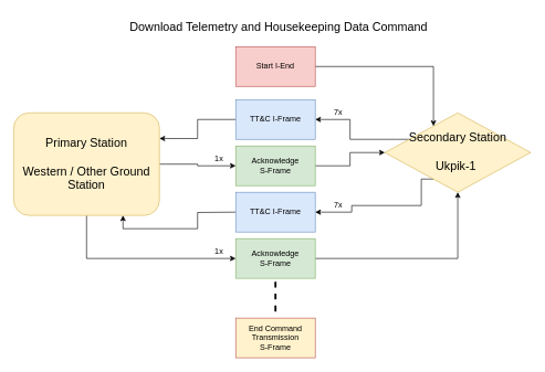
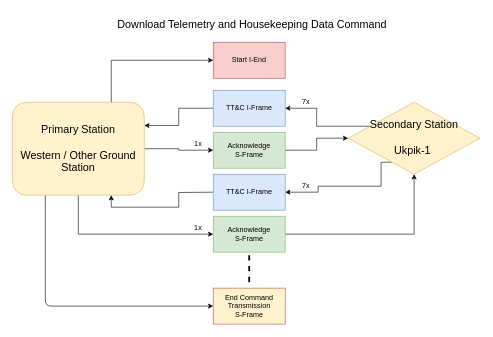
  <mxCell id="0" />
  <mxCell id="1" parent="0" />
+ <mxCell id="2" style="edgeStyle=orthogonalEdgeStyle;rounded=0;orthogonalLoop=1;jettySize=auto;html=1;entryX=0;entryY=0.5;entryDx=0;entryDy=0;exitX=0.75;exitY=0;exitDx=0;exitDy=0;" parent="1" source="6" target="11" edge="1"><mxGeometry relative="1" as="geometry" /></mxCell>
  <mxCell id="3" style="edgeStyle=orthogonalEdgeStyle;rounded=0;orthogonalLoop=1;jettySize=auto;html=1;entryX=0;entryY=0.5;entryDx=0;entryDy=0;" parent="1" source="6" target="15" edge="1"><mxGeometry relative="1" as="geometry" /></mxCell>
  <mxCell id="4" style="edgeStyle=orthogonalEdgeStyle;rounded=0;orthogonalLoop=1;jettySize=auto;html=1;entryX=0;entryY=0.5;entryDx=0;entryDy=0;exitX=0.5;exitY=1;exitDx=0;exitDy=0;" parent="1" source="6" target="18" edge="1"><mxGeometry relative="1" as="geometry" /></mxCell>
+ <mxCell id="5" style="edgeStyle=orthogonalEdgeStyle;rounded=1;orthogonalLoop=1;jettySize=auto;html=1;exitX=0.25;exitY=1;exitDx=0;exitDy=0;entryX=0;entryY=0.5;entryDx=0;entryDy=0;strokeWidth=1;" parent="1" source="6" target="20" edge="1"><mxGeometry relative="1" as="geometry" /></mxCell>
  <mxCell id="6" value="&lt;font style=&quot;font-size: 18px&quot;&gt;Primary Station&lt;br&gt;&lt;br&gt;Western / Other Ground Station&lt;/font&gt;" style="rounded=1;whiteSpace=wrap;html=1;fillColor=#fff2cc;strokeColor=#d6b656;" parent="1" vertex="1"><mxGeometry x="20" y="170" width="220" height="155" as="geometry" /></mxCell>
  <mxCell id="7" style="edgeStyle=orthogonalEdgeStyle;rounded=0;orthogonalLoop=1;jettySize=auto;html=1;exitX=0;exitY=0.25;exitDx=0;exitDy=0;entryX=1;entryY=0.5;entryDx=0;entryDy=0;" parent="1" source="9" target="13" edge="1"><mxGeometry relative="1" as="geometry" /></mxCell>
  <mxCell id="8" style="edgeStyle=orthogonalEdgeStyle;rounded=0;orthogonalLoop=1;jettySize=auto;html=1;exitX=0.25;exitY=1;exitDx=0;exitDy=0;entryX=1;entryY=0.5;entryDx=0;entryDy=0;" parent="1" source="9" target="26" edge="1"><mxGeometry relative="1" as="geometry"><mxPoint x="480" y="320" as="targetPoint" /><Array as="points"><mxPoint x="635" y="310" /><mxPoint x="530" y="310" /><mxPoint x="530" y="320" /></Array></mxGeometry></mxCell>
  <mxCell id="9" value="&lt;font style=&quot;font-size: 18px&quot;&gt;Secondary Station&lt;br&gt;&lt;br&gt;Ukpik-1&amp;nbsp;&lt;/font&gt;" style="rhombus;whiteSpace=wrap;html=1;fillColor=#fff2cc;strokeColor=#d6b656;" parent="1" vertex="1"><mxGeometry x="580" y="170" width="220" height="120" as="geometry" /></mxCell>
- <mxCell id="10" style="edgeStyle=orthogonalEdgeStyle;rounded=0;orthogonalLoop=1;jettySize=auto;html=1;entryX=0.25;entryY=0;entryDx=0;entryDy=0;" parent="1" source="11" target="9" edge="1"><mxGeometry relative="1" as="geometry" /></mxCell>
  <mxCell id="11" value="Start I-End" style="rounded=0;whiteSpace=wrap;html=1;fillColor=#f8cecc;strokeColor=#b85450;" parent="1" vertex="1"><mxGeometry x="355" y="70" width="120" height="60" as="geometry" /></mxCell>
  <mxCell id="12" style="edgeStyle=orthogonalEdgeStyle;rounded=0;orthogonalLoop=1;jettySize=auto;html=1;entryX=1;entryY=0.25;entryDx=0;entryDy=0;" parent="1" source="13" target="6" edge="1"><mxGeometry relative="1" as="geometry" /></mxCell>
  <mxCell id="13" value="TT&amp;amp;C I-Frame" style="rounded=0;whiteSpace=wrap;html=1;fillColor=#dae8fc;strokeColor=#6c8ebf;" parent="1" vertex="1"><mxGeometry x="355" y="150" width="120" height="60" as="geometry" /></mxCell>
  <mxCell id="14" style="edgeStyle=orthogonalEdgeStyle;rounded=0;orthogonalLoop=1;jettySize=auto;html=1;exitX=1;exitY=0.5;exitDx=0;exitDy=0;entryX=0;entryY=0.5;entryDx=0;entryDy=0;" parent="1" source="15" target="9" edge="1"><mxGeometry relative="1" as="geometry" /></mxCell>
  <mxCell id="15" value="Acknowledge&lt;br&gt;S-Frame" style="rounded=0;whiteSpace=wrap;html=1;fillColor=#d5e8d4;strokeColor=#82b366;" parent="1" vertex="1"><mxGeometry x="355" y="220" width="120" height="60" as="geometry" /></mxCell>
  <mxCell id="16" style="edgeStyle=orthogonalEdgeStyle;rounded=0;orthogonalLoop=1;jettySize=auto;html=1;entryX=0.75;entryY=1;entryDx=0;entryDy=0;" parent="1" target="6" edge="1"><mxGeometry relative="1" as="geometry"><mxPoint x="355" y="320" as="sourcePoint" /></mxGeometry></mxCell>
  <mxCell id="17" style="edgeStyle=orthogonalEdgeStyle;rounded=0;orthogonalLoop=1;jettySize=auto;html=1;" parent="1" source="18" target="9" edge="1"><mxGeometry relative="1" as="geometry" /></mxCell>
  <mxCell id="18" value="Acknowledge&lt;br&gt;S-Frame" style="rounded=0;whiteSpace=wrap;html=1;fillColor=#d5e8d4;strokeColor=#82b366;" parent="1" vertex="1"><mxGeometry x="355" y="360" width="120" height="60" as="geometry" /></mxCell>
  <mxCell id="19" value="" style="endArrow=none;dashed=1;html=1;strokeWidth=3;rounded=1;" parent="1" edge="1"><mxGeometry width="50" height="50" relative="1" as="geometry"><mxPoint x="415" y="470" as="sourcePoint" /><mxPoint x="415" y="420" as="targetPoint" /></mxGeometry></mxCell>
  <mxCell id="20" value="End Command Transmission &lt;br&gt;S-Frame" style="rounded=0;whiteSpace=wrap;html=1;fillColor=#fff2cc;strokeColor=#b85450;" parent="1" vertex="1"><mxGeometry x="355" y="480" width="120" height="60" as="geometry" /></mxCell>
  <mxCell id="21" value="&lt;span style=&quot;font-size: 18px&quot;&gt;Download Telemetry and Housekeeping Data Command&lt;/span&gt;" style="text;html=1;strokeColor=none;fillColor=none;align=center;verticalAlign=middle;whiteSpace=wrap;rounded=0;" parent="1" vertex="1"><mxGeometry x="188" y="20" width="464" height="40" as="geometry" /></mxCell>
  <mxCell id="22" value="7x" style="text;html=1;strokeColor=none;fillColor=none;align=center;verticalAlign=middle;whiteSpace=wrap;rounded=0;" parent="1" vertex="1"><mxGeometry x="490" y="160" width="40" height="20" as="geometry" /></mxCell>
  <mxCell id="23" value="1x" style="text;html=1;strokeColor=none;fillColor=none;align=center;verticalAlign=middle;whiteSpace=wrap;rounded=0;" parent="1" vertex="1"><mxGeometry x="310" y="230" width="40" height="20" as="geometry" /></mxCell>
  <mxCell id="24" value="7x" style="text;html=1;strokeColor=none;fillColor=none;align=center;verticalAlign=middle;whiteSpace=wrap;rounded=0;" parent="1" vertex="1"><mxGeometry x="490" y="300" width="40" height="20" as="geometry" /></mxCell>
  <mxCell id="25" value="1x" style="text;html=1;strokeColor=none;fillColor=none;align=center;verticalAlign=middle;whiteSpace=wrap;rounded=0;" parent="1" vertex="1"><mxGeometry x="310" y="370" width="40" height="20" as="geometry" /></mxCell>
  <mxCell id="26" value="TT&amp;amp;C I-Frame" style="rounded=0;whiteSpace=wrap;html=1;fillColor=#dae8fc;strokeColor=#6c8ebf;" vertex="1" parent="1"><mxGeometry x="355" y="290" width="120" height="60" as="geometry" /></mxCell>
